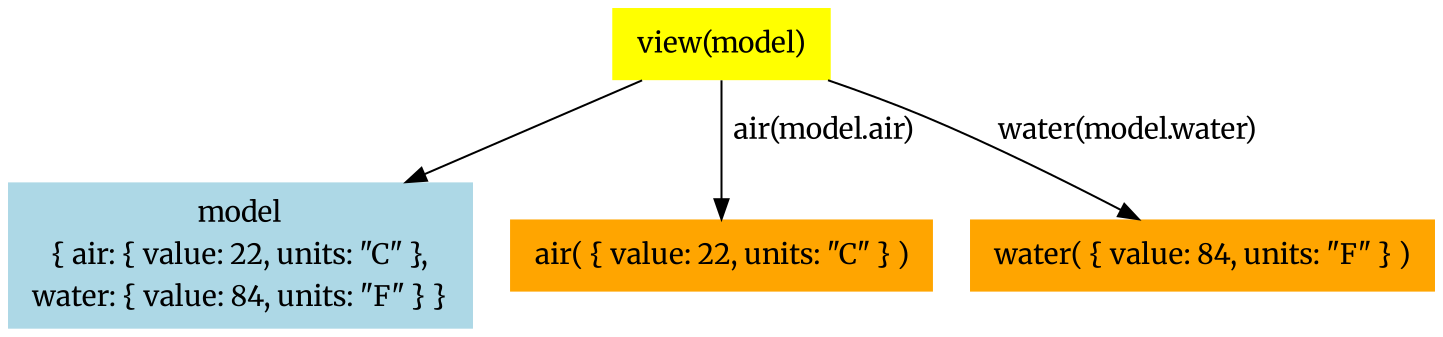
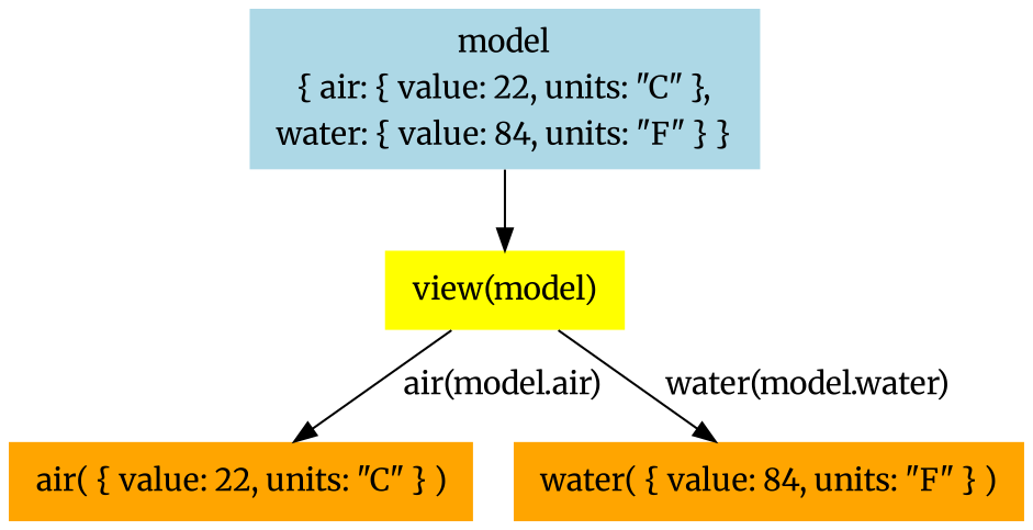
  digraph {
    fontname=Merriweather
    node [fillcolor=orange shape=plaintext style=filled fontname=Merriweather]
    edge [fontname=Merriweather]
    n1 [fillcolor=lightblue label=<     <table border="0">       <tr><td>model</td></tr>       <tr>         <td>{ air: { value: 22, units: "C" },</td>       </tr>       <tr>         <td>water: { value: 84, units: "F" } }</td>       </tr>     </table>   >]
    n2 [fillcolor=yellow label=<     <table border="0">       <tr>         <td>view(model)</td>       </tr>     </table>   >]
    n3 [label=<     <table border="0">       <tr>         <td>air( { value: 22, units: "C" } )</td>       </tr>     </table>   >]
    n4 [label=<     <table border="0">       <tr>         <td>water( { value: 84, units: "F" } )</td>       </tr>     </table>   >]
-   n2 -> n1
+   n1 -> n2
    n2 -> n3 [label="  air(model.air)"]
    n2 -> n4 [label="  water(model.water)"]
  }
